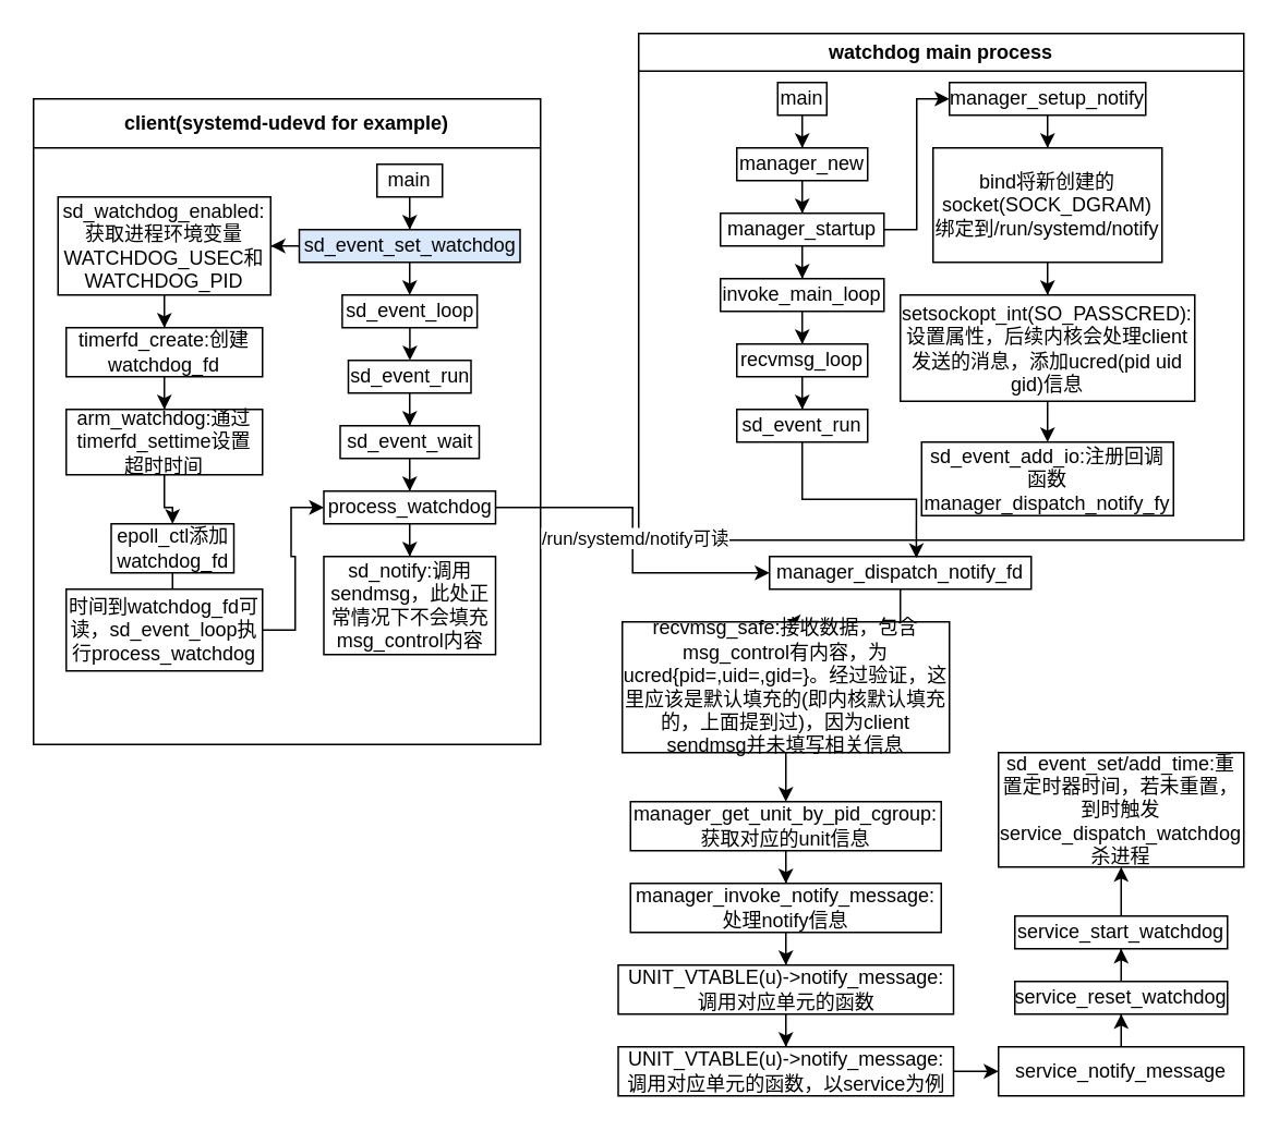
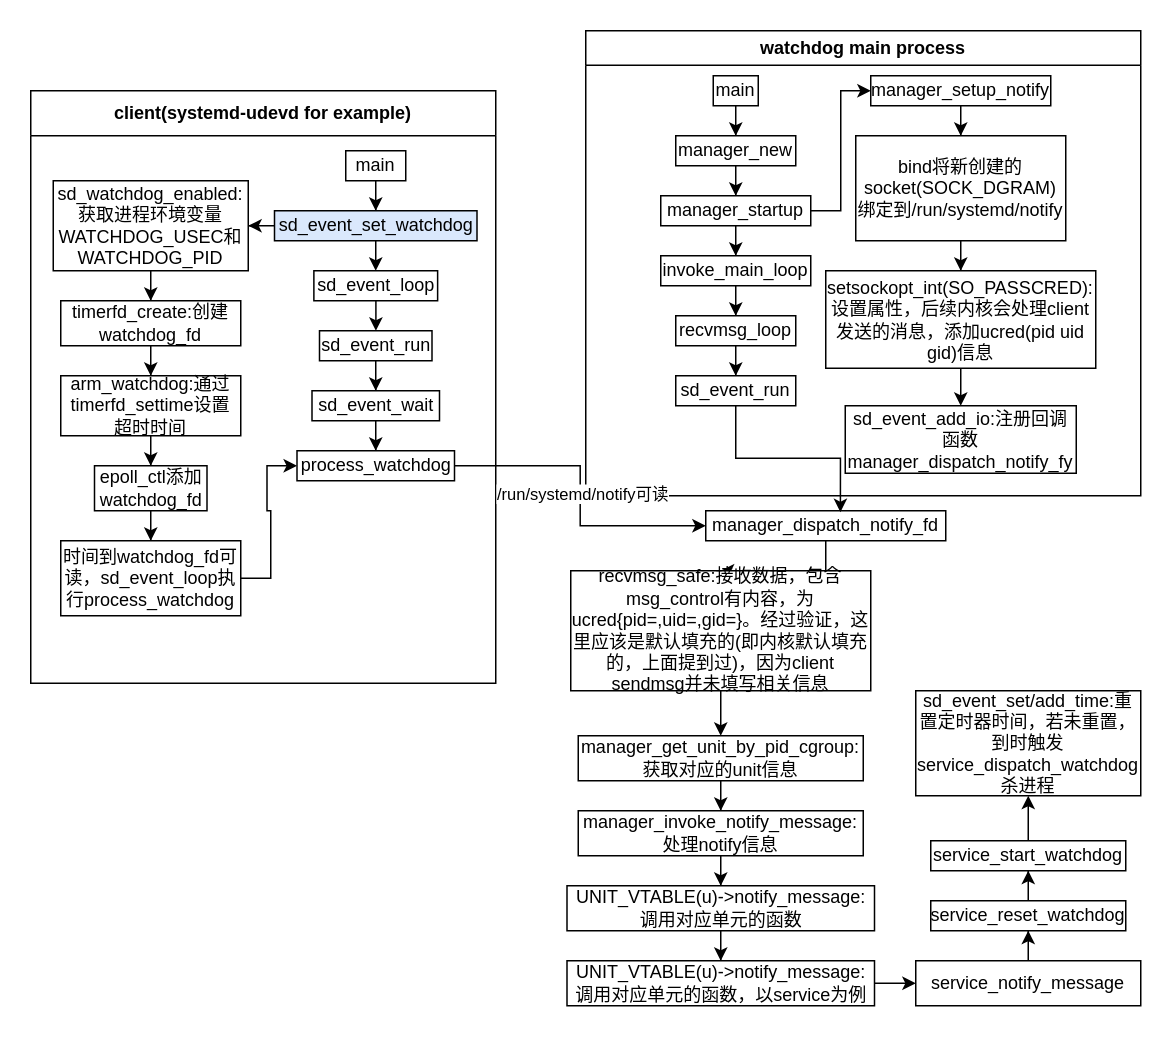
  <mxCell id="0" />
  <mxCell id="1" parent="0" />
  <mxCell id="2" value="watchdog main process" style="swimlane;whiteSpace=wrap;html=1;" parent="1" vertex="1"><mxGeometry x="390" y="20" width="370" height="310" as="geometry"><mxRectangle x="310" y="-50" width="170" height="30" as="alternateBounds" /></mxGeometry></mxCell>
  <mxCell id="3" value="main" style="whiteSpace=wrap;html=1;" parent="2" vertex="1"><mxGeometry x="85" y="30" width="30" height="20" as="geometry" /></mxCell>
  <mxCell id="4" style="edgeStyle=orthogonalEdgeStyle;rounded=0;orthogonalLoop=1;jettySize=auto;html=1;entryX=0.5;entryY=0;entryDx=0;entryDy=0;" parent="2" source="5" target="9" edge="1"><mxGeometry relative="1" as="geometry" /></mxCell>
  <mxCell id="5" value="manager_new" style="whiteSpace=wrap;html=1;" parent="2" vertex="1"><mxGeometry x="60" y="70" width="80" height="20" as="geometry" /></mxCell>
  <mxCell id="6" style="edgeStyle=orthogonalEdgeStyle;rounded=0;orthogonalLoop=1;jettySize=auto;html=1;entryX=0.5;entryY=0;entryDx=0;entryDy=0;" parent="2" source="3" target="5" edge="1"><mxGeometry relative="1" as="geometry" /></mxCell>
  <mxCell id="7" value="" style="edgeStyle=orthogonalEdgeStyle;rounded=0;orthogonalLoop=1;jettySize=auto;html=1;" parent="2" source="9" target="11" edge="1"><mxGeometry relative="1" as="geometry" /></mxCell>
  <mxCell id="8" style="edgeStyle=orthogonalEdgeStyle;rounded=0;orthogonalLoop=1;jettySize=auto;html=1;entryX=0;entryY=0.5;entryDx=0;entryDy=0;" parent="2" source="9" target="16" edge="1"><mxGeometry relative="1" as="geometry" /></mxCell>
  <mxCell id="9" value="manager_startup" style="whiteSpace=wrap;html=1;" parent="2" vertex="1"><mxGeometry x="50" y="110" width="100" height="20" as="geometry" /></mxCell>
  <mxCell id="10" value="" style="edgeStyle=orthogonalEdgeStyle;rounded=0;orthogonalLoop=1;jettySize=auto;html=1;" parent="2" source="11" target="13" edge="1"><mxGeometry relative="1" as="geometry" /></mxCell>
  <mxCell id="11" value="invoke_main_loop" style="whiteSpace=wrap;html=1;" parent="2" vertex="1"><mxGeometry x="50" y="150" width="100" height="20" as="geometry" /></mxCell>
  <mxCell id="12" value="" style="edgeStyle=orthogonalEdgeStyle;rounded=0;orthogonalLoop=1;jettySize=auto;html=1;" parent="2" source="13" target="14" edge="1"><mxGeometry relative="1" as="geometry" /></mxCell>
  <mxCell id="13" value="recvmsg_loop" style="whiteSpace=wrap;html=1;" parent="2" vertex="1"><mxGeometry x="60" y="190" width="80" height="20" as="geometry" /></mxCell>
  <mxCell id="14" value="sd_event_run" style="whiteSpace=wrap;html=1;" parent="2" vertex="1"><mxGeometry x="60" y="230" width="80" height="20" as="geometry" /></mxCell>
  <mxCell id="15" value="" style="edgeStyle=orthogonalEdgeStyle;rounded=0;orthogonalLoop=1;jettySize=auto;html=1;" parent="2" source="16" target="18" edge="1"><mxGeometry relative="1" as="geometry" /></mxCell>
  <mxCell id="16" value="manager_setup_notify" style="whiteSpace=wrap;html=1;" parent="2" vertex="1"><mxGeometry x="190" y="30" width="120" height="20" as="geometry" /></mxCell>
  <mxCell id="17" value="" style="edgeStyle=orthogonalEdgeStyle;rounded=0;orthogonalLoop=1;jettySize=auto;html=1;" edge="1" parent="2" source="18" target="20"><mxGeometry relative="1" as="geometry" /></mxCell>
  <mxCell id="18" value="bind将新创建的socket(SOCK_DGRAM)绑定到/run/systemd/notify" style="whiteSpace=wrap;html=1;" parent="2" vertex="1"><mxGeometry x="180" y="70" width="140" height="70" as="geometry" /></mxCell>
  <mxCell id="19" value="" style="edgeStyle=orthogonalEdgeStyle;rounded=0;orthogonalLoop=1;jettySize=auto;html=1;" edge="1" parent="2" source="20" target="21"><mxGeometry relative="1" as="geometry" /></mxCell>
  <mxCell id="20" value="setsockopt_int(SO_PASSCRED):设置属性，后续内核会处理client发送的消息，添加ucred(pid uid gid)信息" style="whiteSpace=wrap;html=1;" vertex="1" parent="2"><mxGeometry x="160" y="160" width="180" height="65" as="geometry" /></mxCell>
  <mxCell id="21" value="sd_event_add_io:注册回调函数&lt;br&gt;manager_dispatch_notify_fy" style="whiteSpace=wrap;html=1;" parent="2" vertex="1"><mxGeometry x="173" y="250" width="154" height="45" as="geometry" /></mxCell>
  <mxCell id="22" value="" style="edgeStyle=orthogonalEdgeStyle;rounded=0;orthogonalLoop=1;jettySize=auto;html=1;" parent="1" source="23" target="53" edge="1"><mxGeometry relative="1" as="geometry" /></mxCell>
  <mxCell id="23" value="manager_dispatch_notify_fd" style="rounded=0;whiteSpace=wrap;html=1;" parent="1" vertex="1"><mxGeometry x="470" y="340" width="160" height="20" as="geometry" /></mxCell>
  <mxCell id="24" style="edgeStyle=orthogonalEdgeStyle;rounded=0;orthogonalLoop=1;jettySize=auto;html=1;entryX=0.561;entryY=0.048;entryDx=0;entryDy=0;entryPerimeter=0;" parent="1" source="14" target="23" edge="1"><mxGeometry relative="1" as="geometry" /></mxCell>
  <mxCell id="25" value="client(systemd-udevd for example)" style="swimlane;whiteSpace=wrap;html=1;startSize=30;" parent="1" vertex="1"><mxGeometry x="20" y="60" width="310" height="395" as="geometry"><mxRectangle x="100" y="-50" width="240" height="30" as="alternateBounds" /></mxGeometry></mxCell>
  <mxCell id="26" style="edgeStyle=orthogonalEdgeStyle;rounded=0;orthogonalLoop=1;jettySize=auto;html=1;entryX=0.5;entryY=0;entryDx=0;entryDy=0;" parent="25" source="27" target="30" edge="1"><mxGeometry relative="1" as="geometry" /></mxCell>
  <mxCell id="27" value="main" style="whiteSpace=wrap;html=1;" parent="25" vertex="1"><mxGeometry x="210" y="40" width="40" height="20" as="geometry" /></mxCell>
  <mxCell id="28" value="" style="edgeStyle=orthogonalEdgeStyle;rounded=0;orthogonalLoop=1;jettySize=auto;html=1;" parent="25" source="30" target="32" edge="1"><mxGeometry relative="1" as="geometry" /></mxCell>
  <mxCell id="29" value="" style="edgeStyle=orthogonalEdgeStyle;rounded=0;orthogonalLoop=1;jettySize=auto;html=1;" parent="25" source="30" target="41" edge="1"><mxGeometry relative="1" as="geometry" /></mxCell>
  <mxCell id="30" value="sd_event_set_watchdog" style="whiteSpace=wrap;html=1;fillColor=#dae8fc;" parent="25" vertex="1"><mxGeometry x="162.5" y="80" width="135" height="20" as="geometry" /></mxCell>
  <mxCell id="31" value="" style="edgeStyle=orthogonalEdgeStyle;rounded=0;orthogonalLoop=1;jettySize=auto;html=1;" parent="25" source="32" target="34" edge="1"><mxGeometry relative="1" as="geometry" /></mxCell>
  <mxCell id="32" value="sd_event_loop" style="whiteSpace=wrap;html=1;" parent="25" vertex="1"><mxGeometry x="188.75" y="120" width="82.5" height="20" as="geometry" /></mxCell>
  <mxCell id="33" value="" style="edgeStyle=orthogonalEdgeStyle;rounded=0;orthogonalLoop=1;jettySize=auto;html=1;" parent="25" source="34" target="36" edge="1"><mxGeometry relative="1" as="geometry" /></mxCell>
  <mxCell id="34" value="sd_event_run" style="whiteSpace=wrap;html=1;" parent="25" vertex="1"><mxGeometry x="192.5" y="160" width="75" height="20" as="geometry" /></mxCell>
  <mxCell id="35" value="" style="edgeStyle=orthogonalEdgeStyle;rounded=0;orthogonalLoop=1;jettySize=auto;html=1;" parent="25" source="36" target="38" edge="1"><mxGeometry relative="1" as="geometry" /></mxCell>
  <mxCell id="36" value="sd_event_wait" style="whiteSpace=wrap;html=1;" parent="25" vertex="1"><mxGeometry x="187.5" y="200" width="85" height="20" as="geometry" /></mxCell>
- <mxCell id="37" value="" style="edgeStyle=orthogonalEdgeStyle;rounded=0;orthogonalLoop=1;jettySize=auto;html=1;" parent="25" source="38" target="39" edge="1"><mxGeometry relative="1" as="geometry" /></mxCell>
  <mxCell id="38" value="process_watchdog" style="whiteSpace=wrap;html=1;" parent="25" vertex="1"><mxGeometry x="177.5" y="240" width="105" height="20" as="geometry" /></mxCell>
- <mxCell id="39" value="sd_notify:调用sendmsg，此处正常情况下不会填充msg_control内容" style="whiteSpace=wrap;html=1;" parent="25" vertex="1"><mxGeometry x="177.5" y="280" width="105" height="60" as="geometry" /></mxCell>
  <mxCell id="40" value="" style="edgeStyle=orthogonalEdgeStyle;rounded=0;orthogonalLoop=1;jettySize=auto;html=1;" parent="25" source="41" target="43" edge="1"><mxGeometry relative="1" as="geometry" /></mxCell>
  <mxCell id="41" value="sd_watchdog_enabled:获取进程环境变量WATCHDOG_USEC和WATCHDOG_PID" style="whiteSpace=wrap;html=1;" parent="25" vertex="1"><mxGeometry x="15" y="60" width="130" height="60" as="geometry" /></mxCell>
  <mxCell id="42" value="" style="edgeStyle=orthogonalEdgeStyle;rounded=0;orthogonalLoop=1;jettySize=auto;html=1;" parent="25" source="43" target="45" edge="1"><mxGeometry relative="1" as="geometry" /></mxCell>
  <mxCell id="43" value="timerfd_create:创建watchdog_fd" style="whiteSpace=wrap;html=1;" parent="25" vertex="1"><mxGeometry x="20" y="140" width="120" height="30" as="geometry" /></mxCell>
  <mxCell id="44" value="" style="edgeStyle=orthogonalEdgeStyle;rounded=0;orthogonalLoop=1;jettySize=auto;html=1;" parent="25" source="45" target="47" edge="1"><mxGeometry relative="1" as="geometry" /></mxCell>
  <mxCell id="45" value="arm_watchdog:通过timerfd_settime设置超时时间" style="whiteSpace=wrap;html=1;" parent="25" vertex="1"><mxGeometry x="20" y="190" width="120" height="40" as="geometry" /></mxCell>
  <mxCell id="46" value="" style="edgeStyle=orthogonalEdgeStyle;rounded=0;orthogonalLoop=1;jettySize=auto;html=1;" parent="25" source="47" target="49" edge="1"><mxGeometry relative="1" as="geometry" /></mxCell>
- <mxCell id="47" value="epoll_ctl添加watchdog_fd" style="whiteSpace=wrap;html=1;" parent="25" vertex="1"><mxGeometry x="47.5" y="260" width="75" height="30" as="geometry" /></mxCell>
+ <mxCell id="47" value="epoll_ctl添加watchdog_fd" style="whiteSpace=wrap;html=1;" parent="25" vertex="1"><mxGeometry x="42.5" y="250" width="75" height="30" as="geometry" /></mxCell>
  <mxCell id="48" style="edgeStyle=orthogonalEdgeStyle;rounded=0;orthogonalLoop=1;jettySize=auto;html=1;entryX=0;entryY=0.5;entryDx=0;entryDy=0;" parent="25" source="49" target="38" edge="1"><mxGeometry relative="1" as="geometry" /></mxCell>
  <mxCell id="49" value="时间到watchdog_fd可读，sd_event_loop执行process_watchdog" style="whiteSpace=wrap;html=1;" parent="25" vertex="1"><mxGeometry x="20" y="300" width="120" height="50" as="geometry" /></mxCell>
  <mxCell id="50" style="edgeStyle=orthogonalEdgeStyle;rounded=0;orthogonalLoop=1;jettySize=auto;html=1;entryX=0;entryY=0.5;entryDx=0;entryDy=0;" parent="1" source="38" target="23" edge="1"><mxGeometry relative="1" as="geometry" /></mxCell>
  <mxCell id="51" value="/run/systemd/notify可读" style="edgeLabel;html=1;align=center;verticalAlign=middle;resizable=0;points=[];" parent="50" vertex="1" connectable="0"><mxGeometry x="-0.013" y="1" relative="1" as="geometry"><mxPoint as="offset" /></mxGeometry></mxCell>
  <mxCell id="52" value="" style="edgeStyle=orthogonalEdgeStyle;rounded=0;orthogonalLoop=1;jettySize=auto;html=1;" parent="1" source="53" target="55" edge="1"><mxGeometry relative="1" as="geometry" /></mxCell>
  <mxCell id="53" value="recvmsg_safe:接收数据，包含msg_control有内容，为ucred{pid=,uid=,gid=}。经过验证，这里应该是默认填充的(即内核默认填充的，上面提到过)，因为client sendmsg并未填写相关信息" style="rounded=0;whiteSpace=wrap;html=1;" parent="1" vertex="1"><mxGeometry x="380" y="380" width="200" height="80" as="geometry" /></mxCell>
  <mxCell id="54" value="" style="edgeStyle=orthogonalEdgeStyle;rounded=0;orthogonalLoop=1;jettySize=auto;html=1;" parent="1" source="55" target="57" edge="1"><mxGeometry relative="1" as="geometry" /></mxCell>
  <mxCell id="55" value="manager_get_unit_by_pid_cgroup:获取对应的unit信息" style="rounded=0;whiteSpace=wrap;html=1;" parent="1" vertex="1"><mxGeometry x="385" y="490" width="190" height="30" as="geometry" /></mxCell>
  <mxCell id="56" value="" style="edgeStyle=orthogonalEdgeStyle;rounded=0;orthogonalLoop=1;jettySize=auto;html=1;" parent="1" source="57" target="59" edge="1"><mxGeometry relative="1" as="geometry" /></mxCell>
  <mxCell id="57" value="manager_invoke_notify_message:处理notify信息" style="rounded=0;whiteSpace=wrap;html=1;" parent="1" vertex="1"><mxGeometry x="385" y="540" width="190" height="30" as="geometry" /></mxCell>
  <mxCell id="58" value="" style="edgeStyle=orthogonalEdgeStyle;rounded=0;orthogonalLoop=1;jettySize=auto;html=1;" parent="1" source="59" target="61" edge="1"><mxGeometry relative="1" as="geometry" /></mxCell>
  <mxCell id="59" value="UNIT_VTABLE(u)-&amp;gt;notify_message:调用对应单元的函数" style="rounded=0;whiteSpace=wrap;html=1;" parent="1" vertex="1"><mxGeometry x="377.5" y="590" width="205" height="30" as="geometry" /></mxCell>
  <mxCell id="60" value="" style="edgeStyle=orthogonalEdgeStyle;rounded=0;orthogonalLoop=1;jettySize=auto;html=1;" parent="1" source="61" target="63" edge="1"><mxGeometry relative="1" as="geometry" /></mxCell>
  <mxCell id="61" value="UNIT_VTABLE(u)-&amp;gt;notify_message:调用对应单元的函数，以service为例" style="rounded=0;whiteSpace=wrap;html=1;" parent="1" vertex="1"><mxGeometry x="377.5" y="640" width="205" height="30" as="geometry" /></mxCell>
  <mxCell id="62" value="" style="edgeStyle=orthogonalEdgeStyle;rounded=0;orthogonalLoop=1;jettySize=auto;html=1;" parent="1" source="63" target="65" edge="1"><mxGeometry relative="1" as="geometry" /></mxCell>
  <mxCell id="63" value="service_notify_message" style="rounded=0;whiteSpace=wrap;html=1;" parent="1" vertex="1"><mxGeometry x="610" y="640" width="150" height="30" as="geometry" /></mxCell>
  <mxCell id="64" value="" style="edgeStyle=orthogonalEdgeStyle;rounded=0;orthogonalLoop=1;jettySize=auto;html=1;" parent="1" source="65" target="67" edge="1"><mxGeometry relative="1" as="geometry" /></mxCell>
  <mxCell id="65" value="service_reset_watchdog" style="rounded=0;whiteSpace=wrap;html=1;" parent="1" vertex="1"><mxGeometry x="620" y="600" width="130" height="20" as="geometry" /></mxCell>
  <mxCell id="66" style="edgeStyle=orthogonalEdgeStyle;rounded=0;orthogonalLoop=1;jettySize=auto;html=1;entryX=0.5;entryY=1;entryDx=0;entryDy=0;" parent="1" source="67" target="68" edge="1"><mxGeometry relative="1" as="geometry" /></mxCell>
  <mxCell id="67" value="service_start_watchdog" style="rounded=0;whiteSpace=wrap;html=1;" parent="1" vertex="1"><mxGeometry x="620" y="560" width="130" height="20" as="geometry" /></mxCell>
  <mxCell id="68" value="sd_event_set/add_time:重置定时器时间，若未重置，到时触发service_dispatch_watchdog 杀进程" style="whiteSpace=wrap;html=1;rounded=0;" parent="1" vertex="1"><mxGeometry x="610" y="460" width="150" height="70" as="geometry" /></mxCell>
